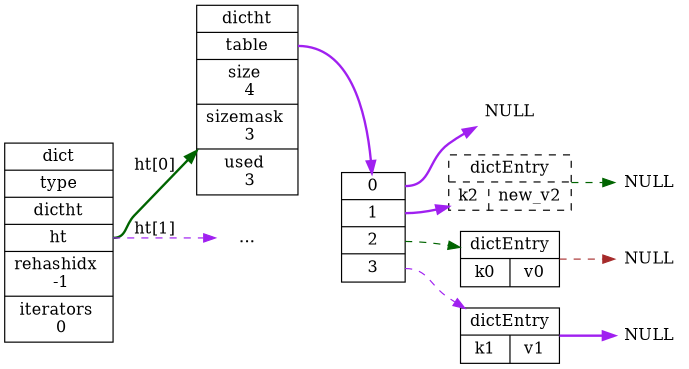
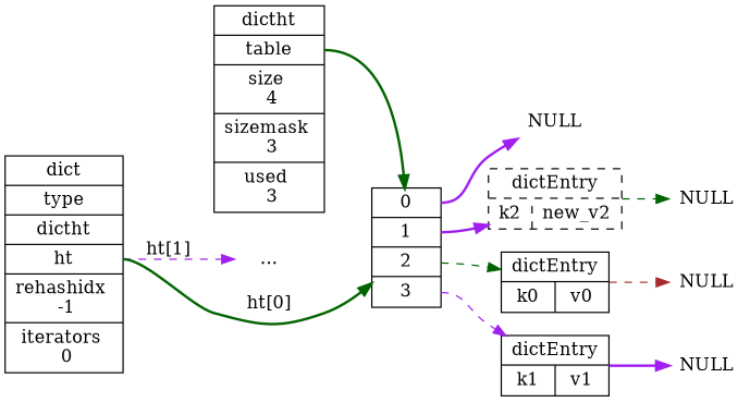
  digraph {
    rankdir=LR
    node [shape=record]
    edge [color=purple style=bold]
    n1 [label=" <head> dict | type | dictht | <ht> ht | rehashidx \n -1 | iterators \n 0 "]
    n2 [label=" <head> dictht | <table> table | <size> size \n 4 | <sizemask> sizemask \n 3 | <used> used \n 3"]
    n3 [label="..." shape=plaintext]
    n4 [label="<0> 0 | <1> 1 | <2> 2 | <3> 3"]
    n5 [label="dictEntry | { k0 | v0 }"]
    n6 [label="dictEntry | { k1 | v1 }"]
    n7 [label="dictEntry | { k2 | new_v2 }" style=dashed]
    n8 [label=NULL shape=plaintext]
    n9 [label=NULL shape=plaintext]
    n10 [label=NULL shape=plaintext]
    n11 [label=NULL shape=plaintext]
-   n1 -> n2 [color=darkgreen label="ht[0]" tailport=ht]
+   n1 -> n4 [color=darkgreen label="ht[0]" tailport=ht]
    n1 -> n3 [label="ht[1]" style=dashed tailport=ht]
-   n2 -> n4 [tailport=table]
+   n2 -> n4 [color=darkgreen tailport=table]
    n4 -> n5 [color=darkgreen style=dashed tailport=2]
    n4 -> n6 [style=dashed tailport=3]
    n4 -> n7 [tailport=1]
    n4 -> n8 [tailport=0]
    n5 -> n9 [color=brown style=dashed]
    n6 -> n10
    n7 -> n11 [color=darkgreen style=dashed]
  }
